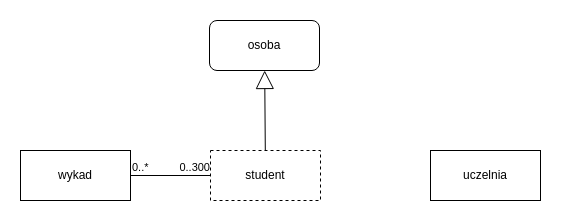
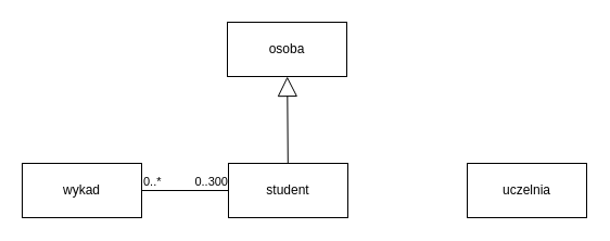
  <mxCell id="0" />
  <mxCell id="1" parent="0" />
- <mxCell id="2" value="osoba" style="html=1;whiteSpace=wrap;rounded=1;" vertex="1" parent="1"><mxGeometry x="209" y="20" width="110" height="50" as="geometry" /></mxCell>
- <mxCell id="3" value="student" style="html=1;whiteSpace=wrap;dashed=1;" vertex="1" parent="1"><mxGeometry x="210" y="150" width="110" height="50" as="geometry" /></mxCell>
+ <mxCell id="2" value="osoba" style="html=1;whiteSpace=wrap;" vertex="1" parent="1"><mxGeometry x="209" y="20" width="110" height="50" as="geometry" /></mxCell>
+ <mxCell id="3" value="student" style="html=1;whiteSpace=wrap;" vertex="1" parent="1"><mxGeometry x="210" y="150" width="110" height="50" as="geometry" /></mxCell>
  <mxCell id="4" value="" style="endArrow=block;endSize=16;endFill=0;html=1;rounded=0;" edge="1" parent="1" source="3" target="2"><mxGeometry width="160" relative="1" as="geometry"><mxPoint x="257.997" y="160" as="sourcePoint" /><mxPoint x="269.02" y="90" as="targetPoint" /></mxGeometry></mxCell>
  <mxCell id="5" value="wykad" style="html=1;whiteSpace=wrap;" vertex="1" parent="1"><mxGeometry x="20" y="150" width="110" height="50" as="geometry" /></mxCell>
  <mxCell id="6" value="uczelnia" style="html=1;whiteSpace=wrap;" vertex="1" parent="1"><mxGeometry x="430" y="150" width="110" height="50" as="geometry" /></mxCell>
  <mxCell id="7" value="" style="endArrow=none;html=1;edgeStyle=orthogonalEdgeStyle;rounded=0;" edge="1" parent="1" source="5" target="3"><mxGeometry relative="1" as="geometry"><mxPoint x="80" y="120" as="sourcePoint" /><mxPoint x="240" y="120" as="targetPoint" /></mxGeometry></mxCell>
  <mxCell id="8" value="0..*" style="edgeLabel;resizable=0;html=1;align=left;verticalAlign=bottom;" connectable="0" vertex="1" parent="7"><mxGeometry x="-1" relative="1" as="geometry" /></mxCell>
  <mxCell id="9" value="0..300" style="edgeLabel;resizable=0;html=1;align=right;verticalAlign=bottom;" connectable="0" vertex="1" parent="7"><mxGeometry x="1" relative="1" as="geometry" /></mxCell>
